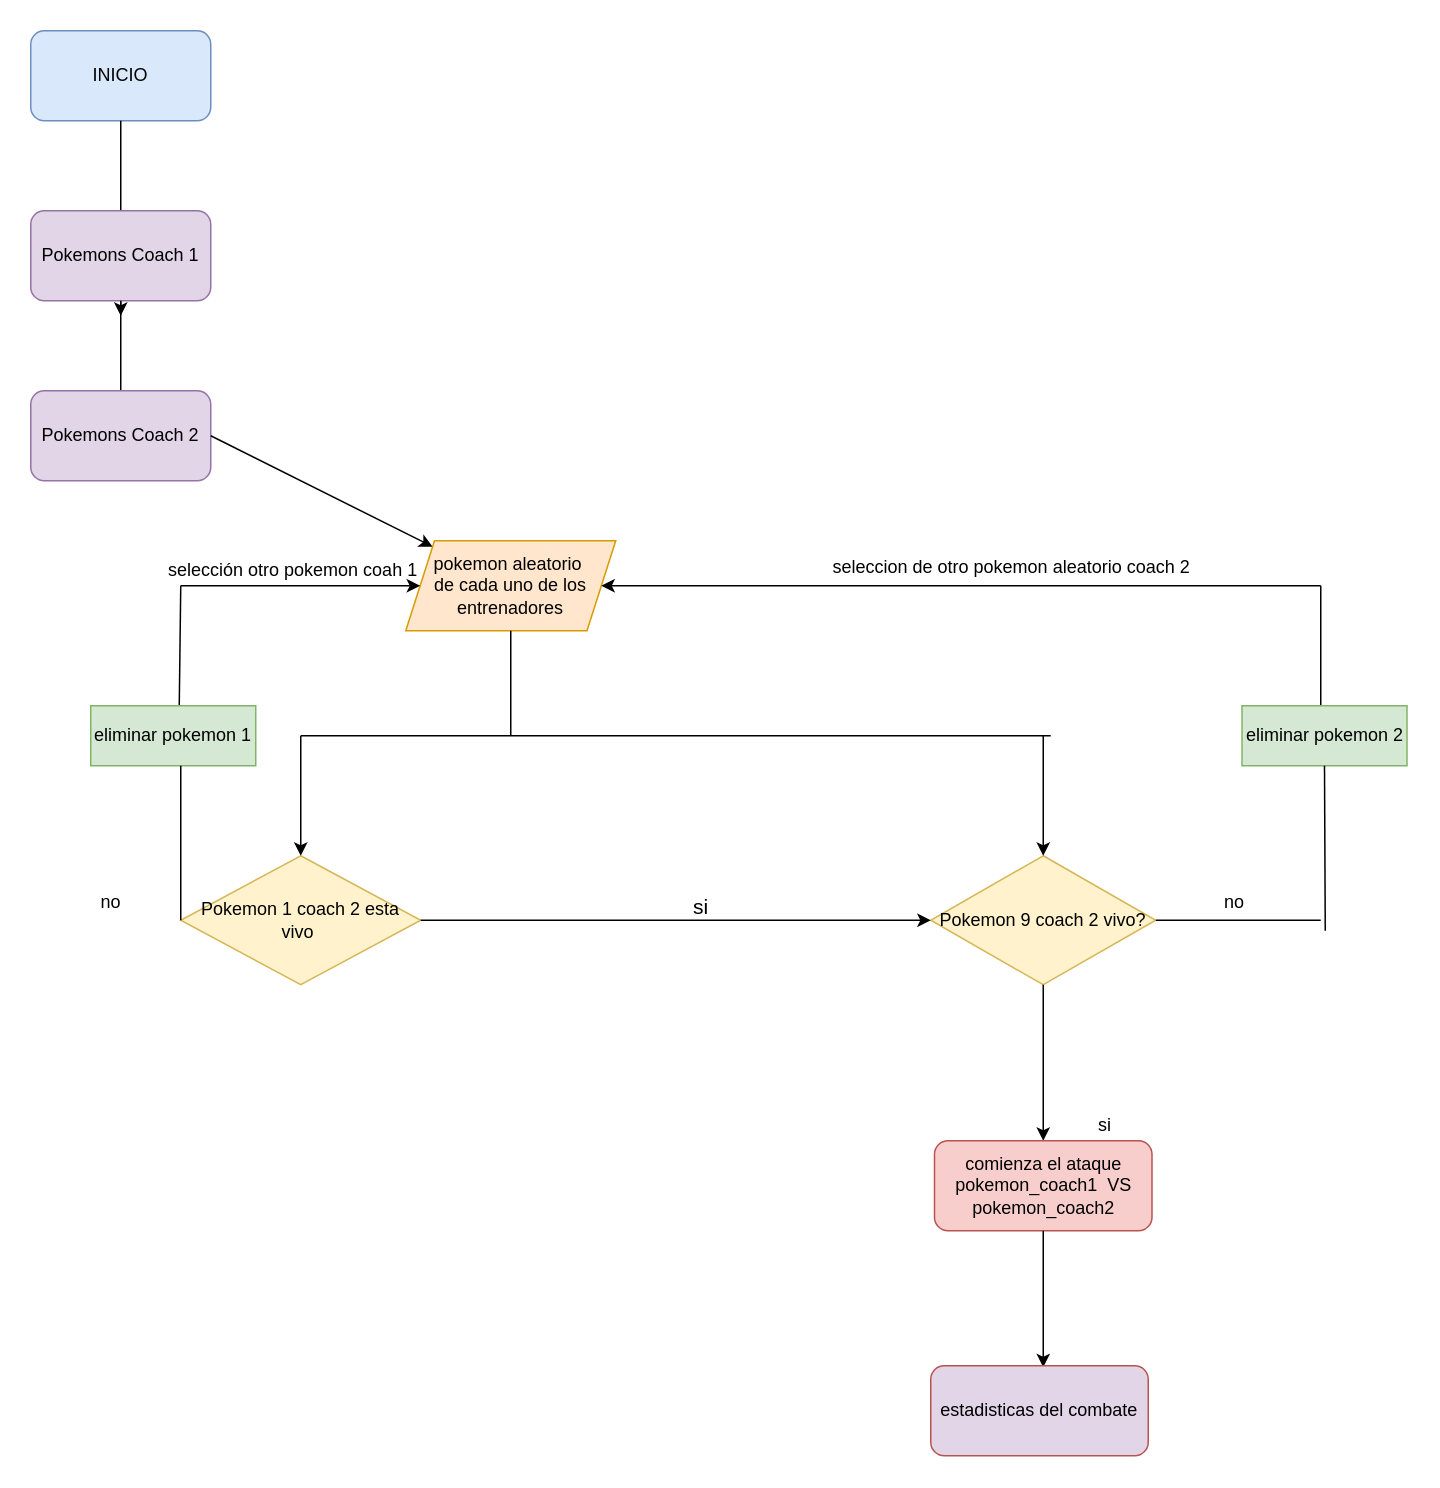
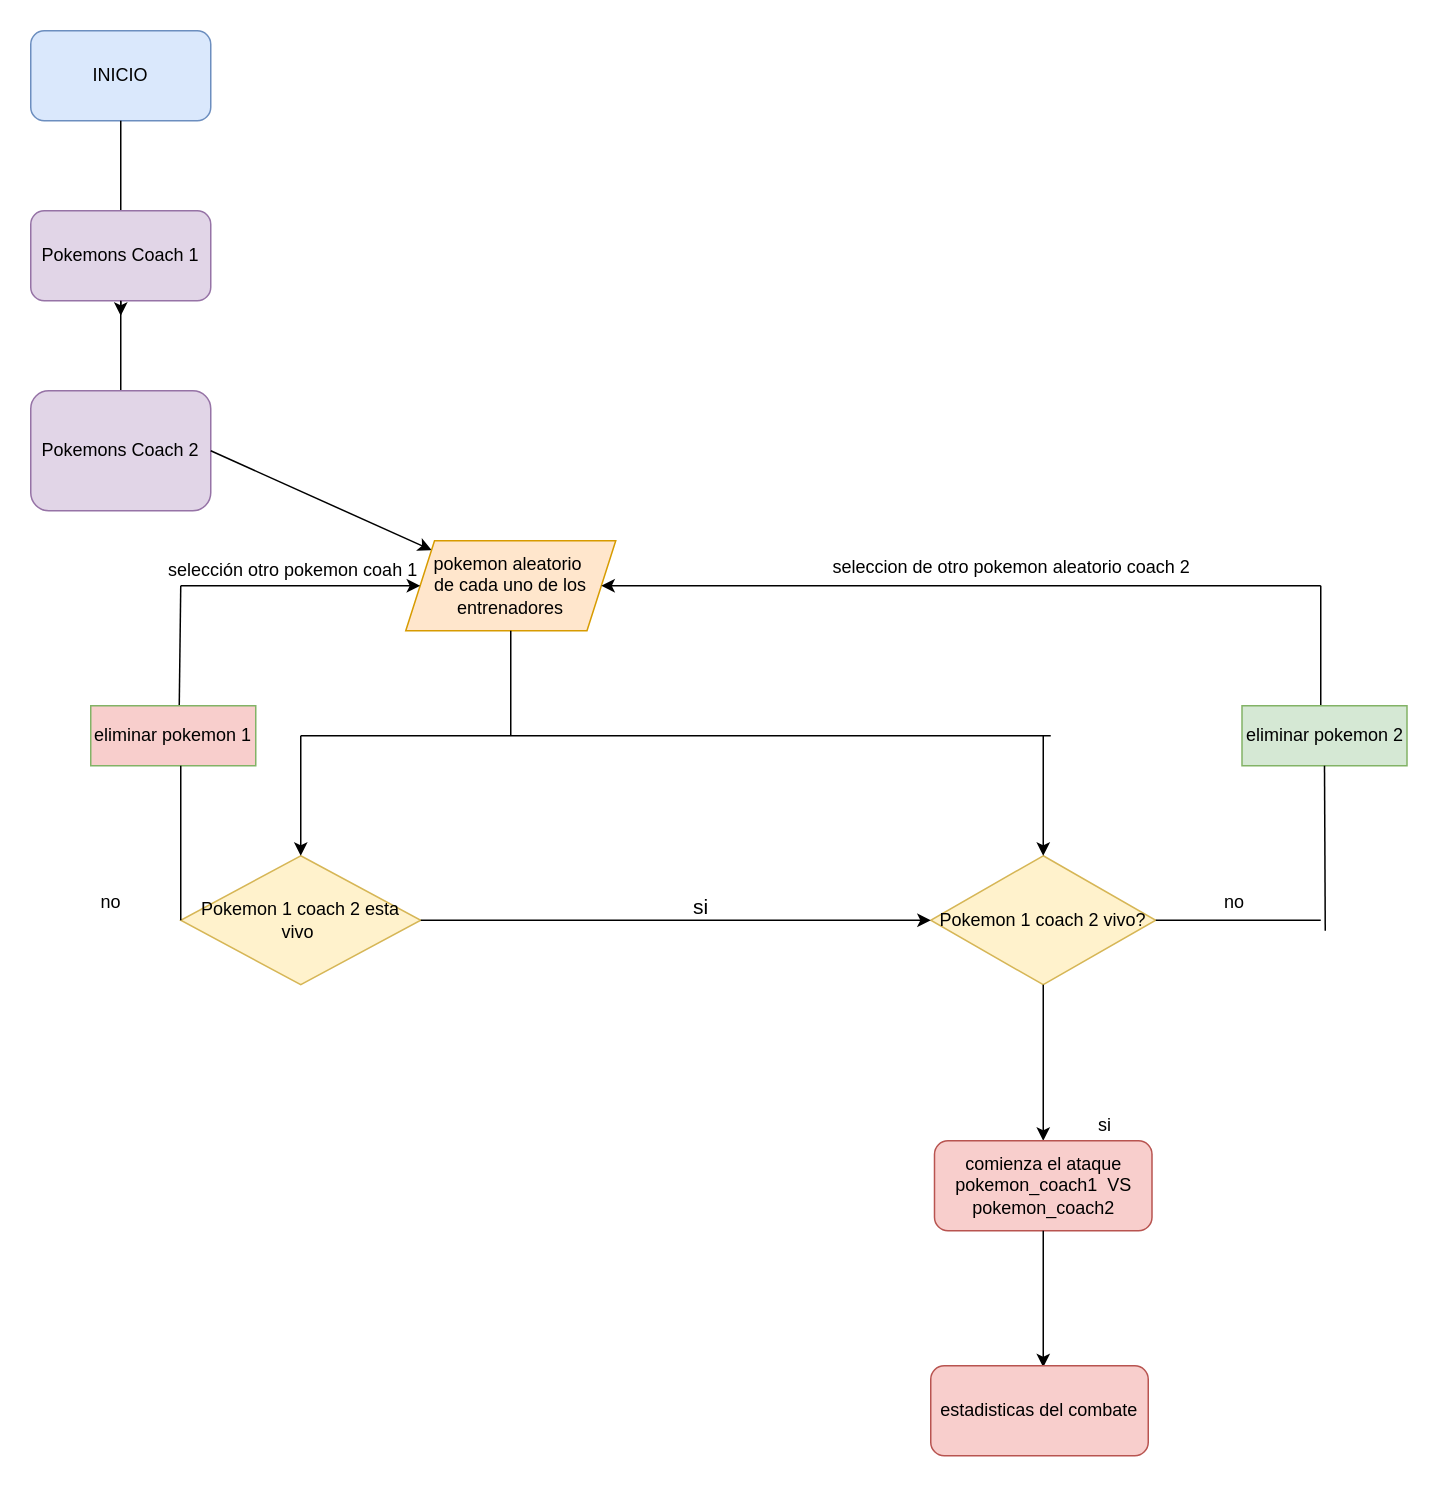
  <mxCell id="0" />
  <mxCell id="1" parent="0" />
  <mxCell id="2" value="INICIO" style="rounded=1;whiteSpace=wrap;html=1;fillColor=#dae8fc;strokeColor=#6c8ebf;" vertex="1" parent="1"><mxGeometry x="20" y="20" width="120" height="60" as="geometry" /></mxCell>
  <mxCell id="3" value="" style="endArrow=classic;html=1;exitX=0.5;exitY=1;exitDx=0;exitDy=0;" edge="1" parent="1" source="2"><mxGeometry width="50" height="50" relative="1" as="geometry"><mxPoint x="100" y="140" as="sourcePoint" /><mxPoint x="80" y="210" as="targetPoint" /></mxGeometry></mxCell>
  <mxCell id="4" value="Pokemons Coach 1" style="rounded=1;whiteSpace=wrap;html=1;fillColor=#e1d5e7;strokeColor=#9673a6;" vertex="1" parent="1"><mxGeometry x="20" y="140" width="120" height="60" as="geometry" /></mxCell>
  <mxCell id="5" value="" style="endArrow=classic;html=1;exitX=0.5;exitY=1;exitDx=0;exitDy=0;entryX=0.5;entryY=1;entryDx=0;entryDy=0;" edge="1" parent="1" source="4" target="6"><mxGeometry width="50" height="50" relative="1" as="geometry"><mxPoint x="20" y="340" as="sourcePoint" /><mxPoint x="80" y="360" as="targetPoint" /></mxGeometry></mxCell>
- <mxCell id="6" value="Pokemons Coach 2" style="rounded=1;whiteSpace=wrap;html=1;fillColor=#e1d5e7;strokeColor=#9673a6;" vertex="1" parent="1"><mxGeometry x="20" y="260" width="120" height="60" as="geometry" /></mxCell>
+ <mxCell id="6" value="Pokemons Coach 2" style="rounded=1;whiteSpace=wrap;html=1;fillColor=#e1d5e7;strokeColor=#9673a6;" vertex="1" parent="1"><mxGeometry x="20" y="260" width="120" height="80" as="geometry" /></mxCell>
  <mxCell id="7" value="" style="endArrow=classic;html=1;exitX=1;exitY=0.5;exitDx=0;exitDy=0;" edge="1" parent="1" source="6" target="8"><mxGeometry width="50" height="50" relative="1" as="geometry"><mxPoint x="60" y="490" as="sourcePoint" /><mxPoint x="280" y="390" as="targetPoint" /></mxGeometry></mxCell>
  <mxCell id="8" value="pokemon aleatorio&amp;nbsp;&lt;br&gt;de cada uno de los entrenadores" style="shape=parallelogram;perimeter=parallelogramPerimeter;whiteSpace=wrap;html=1;size=0.137;fillColor=#ffe6cc;strokeColor=#d79b00;" vertex="1" parent="1"><mxGeometry x="270" y="360" width="140" height="60" as="geometry" /></mxCell>
  <mxCell id="9" value="Pokemon 1 coach 2 esta vivo&amp;nbsp;" style="rhombus;whiteSpace=wrap;html=1;fillColor=#fff2cc;strokeColor=#d6b656;" vertex="1" parent="1"><mxGeometry x="120" y="570" width="160" height="86" as="geometry" /></mxCell>
- <mxCell id="10" value="Pokemon 9 coach 2 vivo?" style="rhombus;whiteSpace=wrap;html=1;fillColor=#fff2cc;strokeColor=#d6b656;" vertex="1" parent="1"><mxGeometry x="620" y="570" width="150" height="86" as="geometry" /></mxCell>
+ <mxCell id="10" value="Pokemon 1 coach 2 vivo?" style="rhombus;whiteSpace=wrap;html=1;fillColor=#fff2cc;strokeColor=#d6b656;" vertex="1" parent="1"><mxGeometry x="620" y="570" width="150" height="86" as="geometry" /></mxCell>
  <mxCell id="11" value="" style="endArrow=classic;html=1;entryX=0.5;entryY=0;entryDx=0;entryDy=0;" edge="1" parent="1" target="9"><mxGeometry width="50" height="50" relative="1" as="geometry"><mxPoint x="200" y="490" as="sourcePoint" /><mxPoint x="280" y="600" as="targetPoint" /></mxGeometry></mxCell>
  <mxCell id="12" value="" style="endArrow=none;html=1;" edge="1" parent="1"><mxGeometry width="50" height="50" relative="1" as="geometry"><mxPoint x="200" y="490" as="sourcePoint" /><mxPoint x="700" y="490" as="targetPoint" /></mxGeometry></mxCell>
  <mxCell id="13" value="" style="endArrow=none;html=1;entryX=0.5;entryY=1;entryDx=0;entryDy=0;" edge="1" parent="1" target="8"><mxGeometry width="50" height="50" relative="1" as="geometry"><mxPoint x="340" y="490" as="sourcePoint" /><mxPoint x="210" y="700" as="targetPoint" /></mxGeometry></mxCell>
  <mxCell id="14" value="" style="endArrow=classic;html=1;entryX=0.5;entryY=0;entryDx=0;entryDy=0;" edge="1" parent="1" target="10"><mxGeometry width="50" height="50" relative="1" as="geometry"><mxPoint x="695" y="490" as="sourcePoint" /><mxPoint x="190" y="700" as="targetPoint" /></mxGeometry></mxCell>
  <mxCell id="15" value="" style="endArrow=classic;html=1;entryX=0;entryY=0.5;entryDx=0;entryDy=0;exitX=1;exitY=0.5;exitDx=0;exitDy=0;" edge="1" parent="1" source="9" target="10"><mxGeometry width="50" height="50" relative="1" as="geometry"><mxPoint x="20" y="730" as="sourcePoint" /><mxPoint x="70" y="680" as="targetPoint" /></mxGeometry></mxCell>
  <mxCell id="16" value="&lt;font style=&quot;font-size: 14px&quot;&gt;si&lt;/font&gt;" style="text;html=1;resizable=0;points=[];autosize=1;align=left;verticalAlign=top;spacingTop=-4;" vertex="1" parent="1"><mxGeometry x="460" y="593" width="30" height="20" as="geometry" /></mxCell>
  <mxCell id="17" value="" style="endArrow=classic;html=1;exitX=0.5;exitY=1;exitDx=0;exitDy=0;" edge="1" parent="1" source="10"><mxGeometry width="50" height="50" relative="1" as="geometry"><mxPoint x="60" y="730" as="sourcePoint" /><mxPoint x="695" y="760" as="targetPoint" /></mxGeometry></mxCell>
  <mxCell id="18" value="si" style="text;html=1;resizable=0;points=[];autosize=1;align=left;verticalAlign=top;spacingTop=-4;" vertex="1" parent="1"><mxGeometry x="730" y="740" width="20" height="20" as="geometry" /></mxCell>
  <mxCell id="19" value="" style="endArrow=none;html=1;exitX=1;exitY=0.5;exitDx=0;exitDy=0;" edge="1" parent="1" source="10"><mxGeometry width="50" height="50" relative="1" as="geometry"><mxPoint x="430" y="980" as="sourcePoint" /><mxPoint x="880" y="613" as="targetPoint" /></mxGeometry></mxCell>
  <mxCell id="20" value="no" style="text;html=1;resizable=0;points=[];autosize=1;align=left;verticalAlign=top;spacingTop=-4;" vertex="1" parent="1"><mxGeometry x="814" y="591" width="30" height="20" as="geometry" /></mxCell>
  <mxCell id="21" value="" style="endArrow=none;html=1;" edge="1" parent="1"><mxGeometry width="50" height="50" relative="1" as="geometry"><mxPoint x="880" y="390" as="sourcePoint" /><mxPoint x="880" y="490" as="targetPoint" /></mxGeometry></mxCell>
  <mxCell id="22" value="" style="endArrow=classic;html=1;entryX=1;entryY=0.5;entryDx=0;entryDy=0;" edge="1" parent="1" target="8"><mxGeometry width="50" height="50" relative="1" as="geometry"><mxPoint x="880" y="390" as="sourcePoint" /><mxPoint x="270" y="930" as="targetPoint" /></mxGeometry></mxCell>
  <mxCell id="23" value="seleccion de otro pokemon aleatorio coach 2" style="text;html=1;resizable=0;points=[];autosize=1;align=left;verticalAlign=top;spacingTop=-4;" vertex="1" parent="1"><mxGeometry x="553" y="368" width="250" height="20" as="geometry" /></mxCell>
  <mxCell id="24" value="" style="endArrow=none;html=1;" edge="1" parent="1"><mxGeometry width="50" height="50" relative="1" as="geometry"><mxPoint x="120" y="390" as="sourcePoint" /><mxPoint x="119" y="470" as="targetPoint" /></mxGeometry></mxCell>
  <mxCell id="25" value="" style="endArrow=classic;html=1;entryX=0;entryY=0.5;entryDx=0;entryDy=0;" edge="1" parent="1" target="8"><mxGeometry width="50" height="50" relative="1" as="geometry"><mxPoint x="120" y="390" as="sourcePoint" /><mxPoint x="70" y="930" as="targetPoint" /></mxGeometry></mxCell>
  <mxCell id="26" value="no" style="text;html=1;resizable=0;points=[];autosize=1;align=left;verticalAlign=top;spacingTop=-4;" vertex="1" parent="1"><mxGeometry x="65" y="591" width="30" height="20" as="geometry" /></mxCell>
  <mxCell id="27" value="selección otro pokemon coah 1" style="text;html=1;resizable=0;points=[];autosize=1;align=left;verticalAlign=top;spacingTop=-4;" vertex="1" parent="1"><mxGeometry x="110" y="370" width="180" height="20" as="geometry" /></mxCell>
- <mxCell id="28" value="eliminar pokemon 1" style="rounded=0;whiteSpace=wrap;html=1;fillColor=#d5e8d4;strokeColor=#82b366;" vertex="1" parent="1"><mxGeometry x="60" y="470" width="110" height="40" as="geometry" /></mxCell>
+ <mxCell id="28" value="eliminar pokemon 1" style="rounded=0;whiteSpace=wrap;html=1;fillColor=#f8cecc;strokeColor=#82b366;" vertex="1" parent="1"><mxGeometry x="60" y="470" width="110" height="40" as="geometry" /></mxCell>
  <mxCell id="29" value="eliminar pokemon 2" style="rounded=0;whiteSpace=wrap;html=1;fillColor=#d5e8d4;strokeColor=#82b366;" vertex="1" parent="1"><mxGeometry x="827.5" y="470" width="110" height="40" as="geometry" /></mxCell>
  <mxCell id="30" value="" style="endArrow=none;html=1;exitX=0;exitY=0.5;exitDx=0;exitDy=0;" edge="1" parent="1" source="9"><mxGeometry width="50" height="50" relative="1" as="geometry"><mxPoint x="130" y="400" as="sourcePoint" /><mxPoint x="120" y="510" as="targetPoint" /></mxGeometry></mxCell>
  <mxCell id="31" value="" style="endArrow=none;html=1;exitX=0.5;exitY=1;exitDx=0;exitDy=0;" edge="1" parent="1" source="29"><mxGeometry width="50" height="50" relative="1" as="geometry"><mxPoint x="890" y="510" as="sourcePoint" /><mxPoint x="883" y="620" as="targetPoint" /></mxGeometry></mxCell>
  <mxCell id="32" value="comienza el ataque pokemon_coach1&amp;nbsp; VS pokemon_coach2" style="rounded=1;whiteSpace=wrap;html=1;fillColor=#f8cecc;strokeColor=#b85450;" vertex="1" parent="1"><mxGeometry x="622.5" y="760" width="145" height="60" as="geometry" /></mxCell>
  <mxCell id="33" value="" style="endArrow=classic;html=1;exitX=0.5;exitY=1;exitDx=0;exitDy=0;" edge="1" parent="1" source="32"><mxGeometry width="50" height="50" relative="1" as="geometry"><mxPoint x="689" y="830" as="sourcePoint" /><mxPoint x="695" y="911" as="targetPoint" /></mxGeometry></mxCell>
- <mxCell id="34" value="estadisticas del combate" style="rounded=1;whiteSpace=wrap;html=1;fillColor=#e1d5e7;strokeColor=#b85450;" vertex="1" parent="1"><mxGeometry x="620" y="910" width="145" height="60" as="geometry" /></mxCell>
+ <mxCell id="34" value="estadisticas del combate" style="rounded=1;whiteSpace=wrap;html=1;fillColor=#f8cecc;strokeColor=#b85450;" vertex="1" parent="1"><mxGeometry x="620" y="910" width="145" height="60" as="geometry" /></mxCell>
